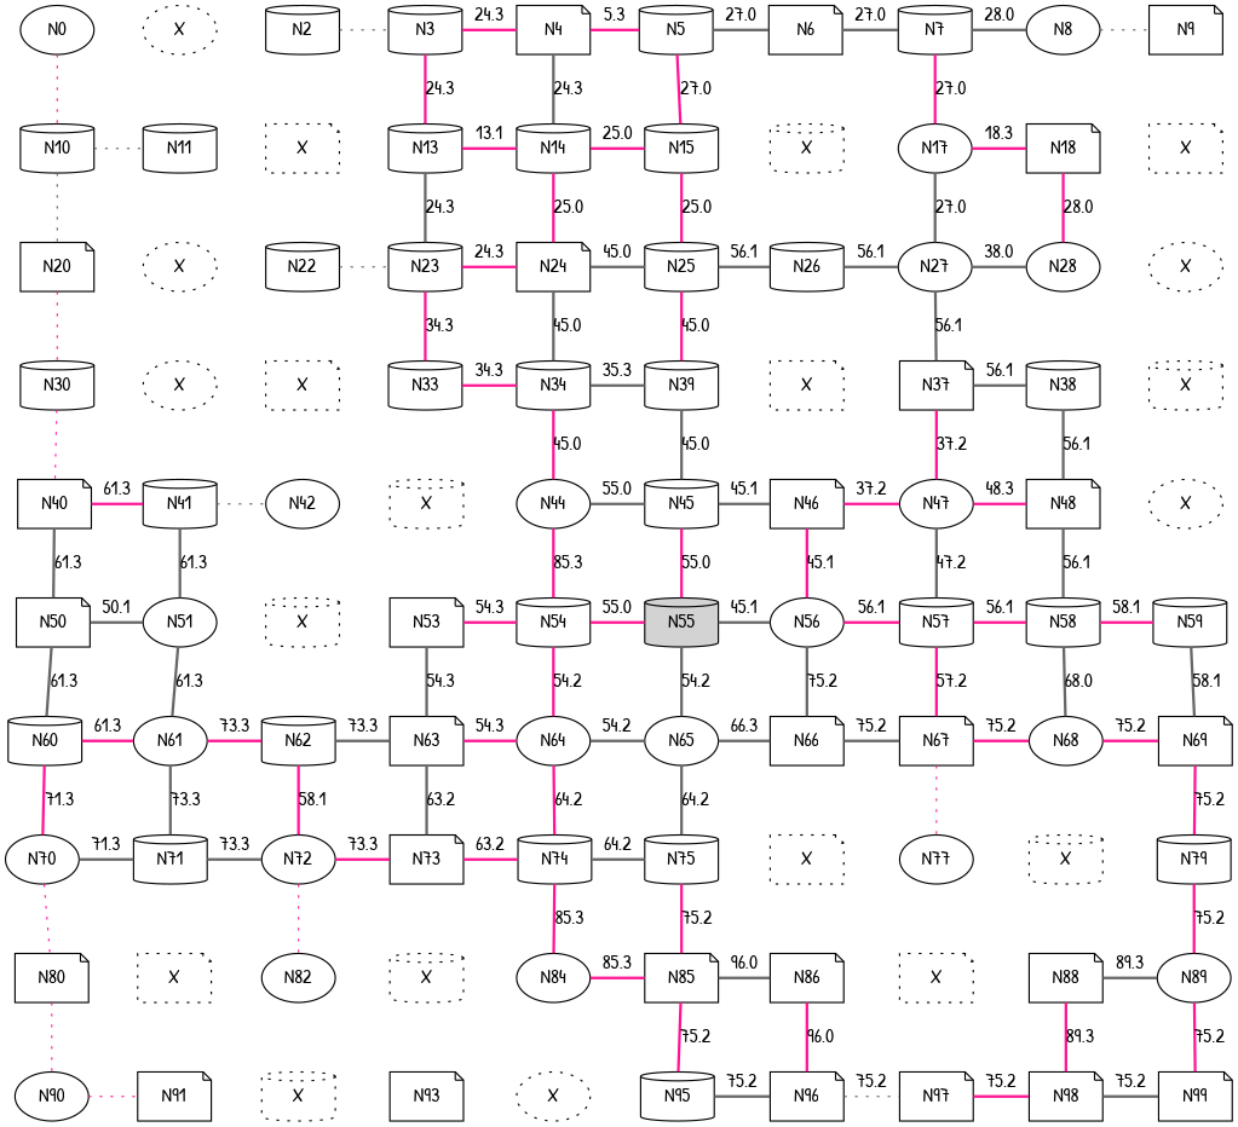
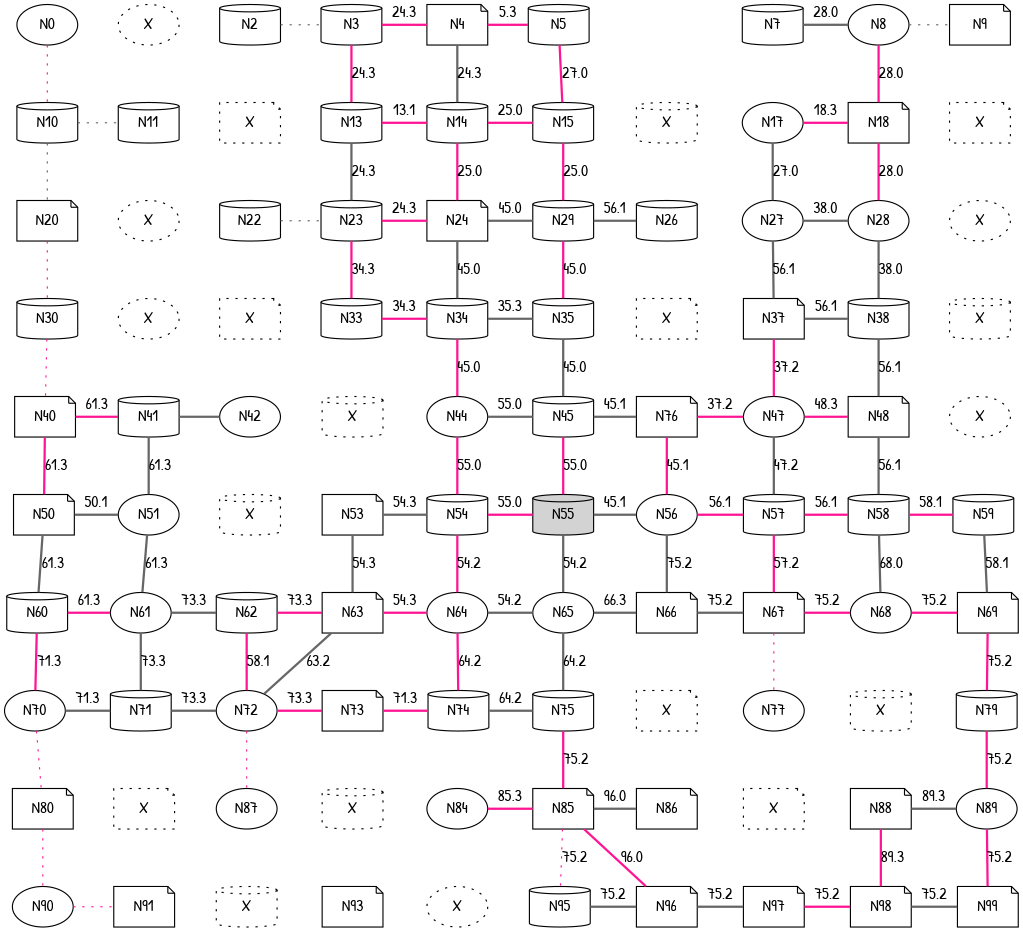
  digraph {
    fontname="Patrick Hand"
    node [fixedsize=true fontname="Patrick Hand" shape=cylinder]
    edge [dir=none fontname="Patrick Hand" style=bold]
    N0 [shape=ellipse]
    n2 [label=X shape=ellipse style=dotted]
    N2
    N3
    N4 [shape=note]
    N5
-   N6 [shape=note]
    N7
    N8 [shape=ellipse]
    N9 [shape=note]
    N10
    N11
    n13 [label=X shape=note style=dotted]
    N13
    N14
    N15
    n17 [label=X style=dotted]
    N17 [shape=ellipse]
    N18 [shape=note]
    n20 [label=X shape=note style=dotted]
    N20 [shape=note]
    n22 [label=X shape=ellipse style=dotted]
    N22
    N23
    N24 [shape=note]
-   N25
+   N25 [label=N29]
    N26
    N27 [shape=ellipse]
    N28 [shape=ellipse]
    n30 [label=X shape=ellipse style=dotted]
    N30
    n32 [label=X shape=ellipse style=dotted]
    n33 [label=X shape=note style=dotted]
    N33
    N34
-   N35 [label=N39]
+   N35
    n37 [label=X shape=note style=dotted]
    N37 [shape=note]
    N38
    n40 [label=X style=dotted]
    N40 [shape=note]
    N41
    N42 [shape=ellipse]
    n44 [label=X style=dotted]
    N44 [shape=ellipse]
    N45
-   N46 [shape=note]
+   N46 [shape=note label=N76]
    N47 [shape=ellipse]
    N48 [shape=note]
    n50 [label=X shape=ellipse style=dotted]
    N50 [shape=note]
    N51 [shape=ellipse]
    n53 [label=X style=dotted]
    N53 [shape=note]
    N54
    N55 [style=filled]
    N56 [shape=ellipse]
    N57
    N58
    N59
    N60
    N61 [shape=ellipse]
    N62
    N63 [shape=note]
    N64 [shape=ellipse]
    N65 [shape=ellipse]
    N66 [shape=note]
    N67 [shape=note]
    N68 [shape=ellipse]
    N69 [shape=note]
    N70 [shape=ellipse]
    N71
    N72 [shape=ellipse]
    N73 [shape=note]
    N74
    N75
    n77 [label=X shape=note style=dotted]
    N77 [shape=ellipse]
    n79 [label=X style=dotted]
    N79
    N80 [shape=note]
    n82 [label=X shape=note style=dotted]
-   N82 [shape=ellipse]
+   N82 [shape=ellipse label=N87]
    n84 [label=X style=dotted]
    N84 [shape=ellipse]
    N85 [shape=note]
    N86 [shape=note]
    n88 [label=X shape=note style=dotted]
    N88 [shape=note]
    N89 [shape=ellipse]
    N90 [shape=ellipse]
    N91 [shape=note]
    n93 [label=X style=dotted]
    N93 [shape=note]
    n95 [label=X shape=ellipse style=dotted]
    N95
    N96 [shape=note]
    N97 [shape=note]
    N98 [shape=note]
    N99 [shape=note]
    subgraph sub_1 {
      rank=same
      N0
      n2
      N2
      N3
      N4
      N5
-     N6
      N7
      N8
      N9
    }
    subgraph sub_2 {
      rank=same
      N10
      N11
      n13
      N13
      N14
      N15
      n17
      N17
      N18
      n20
    }
    subgraph sub_3 {
      rank=same
      N20
      n22
      N22
      N23
      N24
      N25
      N26
      N27
      N28
      n30
    }
    subgraph sub_4 {
      rank=same
      N30
      n32
      n33
      N33
      N34
      N35
      n37
      N37
      N38
      n40
    }
    subgraph sub_5 {
      rank=same
      N40
      N41
      N42
      n44
      N44
      N45
      N46
      N47
      N48
      n50
    }
    subgraph sub_6 {
      rank=same
      N50
      N51
      n53
      N53
      N54
      N55
      N56
      N57
      N58
      N59
    }
    subgraph sub_7 {
      rank=same
      N60
      N61
      N62
      N63
      N64
      N65
      N66
      N67
      N68
      N69
    }
    subgraph sub_8 {
      rank=same
      N70
      N71
      N72
      N73
      N74
      N75
      n77
      N77
      n79
      N79
    }
    subgraph sub_9 {
      rank=same
      N80
      n82
      N82
      n84
      N84
      N85
      N86
      n88
      N88
      N89
    }
    subgraph sub_10 {
      rank=same
      N90
      N91
      n93
      N93
      n95
      N95
      N96
      N97
      N98
      N99
    }
    N0 -> n2 [label=" " style=invis]
    N0 -> N10 [color=deeppink style=dotted]
    n2 -> N2 [label=" " style=invis]
    n2 -> N11 [label=" " style=invis]
    N2 -> N3 [color=gray40 style=dotted]
    N2 -> n13 [label=" " style=invis]
    N3 -> N4 [color=deeppink label=24.3]
    N3 -> N13 [color=deeppink label=24.3]
    N4 -> N5 [color=deeppink label=5.3]
    N4 -> N14 [color=gray40 label=24.3]
-   N5 -> N6 [color=gray40 label=27.0]
    N5 -> N15 [color=deeppink label=27.0]
-   N6 -> N7 [color=gray40 label=27.0]
-   N6 -> n17 [label=" " style=invis]
    N7 -> N8 [color=gray40 label=28.0]
-   N7 -> N17 [color=deeppink label=27.0]
    N8 -> N9 [color=gray40 style=dotted]
+   N8 -> N18 [color=deeppink label=28.0]
    N9 -> n20 [label=" " style=invis]
    N10 -> N11 [color=gray40 style=dotted]
    N10 -> N20 [color=gray40 style=dotted]
    N11 -> n13 [label=" " style=invis]
    N11 -> n22 [label=" " style=invis]
    n13 -> N13 [label=" " style=invis]
    n13 -> N22 [label=" " style=invis]
    N13 -> N14 [color=deeppink label=13.1]
    N13 -> N23 [color=gray40 label=24.3]
    N14 -> N15 [color=deeppink label=25.0]
    N14 -> N24 [color=deeppink label=25.0]
    N15 -> n17 [label=" " style=invis]
    N15 -> N25 [color=deeppink label=25.0]
    n17 -> N17 [label=" " style=invis]
    n17 -> N26 [label=" " style=invis]
    N17 -> N18 [color=deeppink label=18.3]
    N17 -> N27 [color=gray40 label=27.0]
    N18 -> n20 [label=" " style=invis]
    N18 -> N28 [color=deeppink label=28.0]
    n20 -> n30 [label=" " style=invis]
    N20 -> n22 [label=" " style=invis]
    N20 -> N30 [color=deeppink style=dotted]
    n22 -> N22 [label=" " style=invis]
    n22 -> n32 [label=" " style=invis]
    N22 -> N23 [color=gray40 style=dotted]
    N22 -> n33 [label=" " style=invis]
    N23 -> N24 [color=deeppink label=24.3]
    N23 -> N33 [color=deeppink label=34.3]
    N24 -> N25 [color=gray40 label=45.0]
    N24 -> N34 [color=gray40 label=45.0]
    N25 -> N26 [color=gray40 label=56.1]
    N25 -> N35 [color=deeppink label=45.0]
-   N26 -> N27 [color=gray40 label=56.1]
    N26 -> n37 [label=" " style=invis]
    N27 -> N28 [color=gray40 label=38.0]
    N27 -> N37 [color=gray40 label=56.1]
    N28 -> n30 [label=" " style=invis]
+   N28 -> N38 [color=gray40 label=38.0]
    n30 -> n40 [label=" " style=invis]
    N30 -> n32 [label=" " style=invis]
    N30 -> N40 [color=deeppink style=dotted]
    n32 -> n33 [label=" " style=invis]
    n32 -> N41 [label=" " style=invis]
    n33 -> N33 [label=" " style=invis]
    n33 -> N42 [label=" " style=invis]
    N33 -> N34 [color=deeppink label=34.3]
    N33 -> n44 [label=" " style=invis]
    N34 -> N35 [color=gray40 label=35.3]
    N34 -> N44 [color=deeppink label=45.0]
    N35 -> n37 [label=" " style=invis]
    N35 -> N45 [color=gray40 label=45.0]
    n37 -> N37 [label=" " style=invis]
    n37 -> N46 [label=" " style=invis]
    N37 -> N38 [color=gray40 label=56.1]
    N37 -> N47 [color=deeppink label=37.2]
    N38 -> n40 [label=" " style=invis]
    N38 -> N48 [color=gray40 label=56.1]
    n40 -> n50 [label=" " style=invis]
    N40 -> N41 [color=deeppink label=61.3]
-   N40 -> N50 [color=gray40 label=61.3]
-   N41 -> N42 [color=gray40 style=dotted]
+   N40 -> N50 [color=deeppink label=61.3]
+   N41 -> N42 [color=gray40]
    N41 -> N51 [color=gray40 label=61.3]
    N42 -> n44 [label=" " style=invis]
    N42 -> n53 [label=" " style=invis]
    n44 -> N44 [label=" " style=invis]
    n44 -> N53 [label=" " style=invis]
    N44 -> N45 [color=gray40 label=55.0]
-   N44 -> N54 [color=deeppink label=85.3]
+   N44 -> N54 [color=deeppink label=55.0]
    N45 -> N46 [color=gray40 label=45.1]
    N45 -> N55 [color=deeppink label=55.0]
    N46 -> N47 [color=deeppink label=37.2]
    N46 -> N56 [color=deeppink label=45.1]
    N47 -> N48 [color=deeppink label=48.3]
    N47 -> N57 [color=gray40 label=47.2]
    N48 -> n50 [label=" " style=invis]
    N48 -> N58 [color=gray40 label=56.1]
    n50 -> N59 [label=" " style=invis]
    N50 -> N51 [color=gray40 label=50.1]
    N50 -> N60 [color=gray40 label=61.3]
    N51 -> n53 [label=" " style=invis]
    N51 -> N61 [color=gray40 label=61.3]
    n53 -> N53 [label=" " style=invis]
    n53 -> N62 [label=" " style=invis]
-   N53 -> N54 [color=deeppink label=54.3]
+   N53 -> N54 [color=gray40 label=54.3]
    N53 -> N63 [color=gray40 label=54.3]
    N54 -> N55 [color=deeppink label=55.0]
    N54 -> N64 [color=deeppink label=54.2]
    N55 -> N56 [color=gray40 label=45.1]
    N55 -> N65 [color=gray40 label=54.2]
    N56 -> N57 [color=deeppink label=56.1]
    N56 -> N66 [color=gray40 label=75.2]
    N57 -> N58 [color=deeppink label=56.1]
    N57 -> N67 [color=deeppink label=57.2]
    N58 -> N59 [color=deeppink label=58.1]
    N58 -> N68 [color=gray40 label=68.0]
    N59 -> N69 [color=gray40 label=58.1]
    N60 -> N61 [color=deeppink label=61.3]
    N60 -> N70 [color=deeppink label=71.3]
-   N61 -> N62 [color=deeppink label=73.3]
+   N61 -> N62 [color=gray40 label=73.3]
    N61 -> N71 [color=gray40 label=73.3]
-   N62 -> N63 [color=gray40 label=73.3]
+   N62 -> N63 [color=deeppink label=73.3]
    N62 -> N72 [color=deeppink label=58.1]
    N63 -> N64 [color=deeppink label=54.3]
-   N63 -> N73 [color=gray40 label=63.2]
+   N63 -> N72 [color=gray40 label=63.2]
    N64 -> N65 [color=gray40 label=54.2]
    N64 -> N74 [color=deeppink label=64.2]
    N65 -> N66 [color=gray40 label=66.3]
    N65 -> N75 [color=gray40 label=64.2]
    N66 -> N67 [color=gray40 label=75.2]
    N66 -> n77 [label=" " style=invis]
    N67 -> N68 [color=deeppink label=75.2]
    N67 -> N77 [color=deeppink style=dotted]
    N68 -> N69 [color=deeppink label=75.2]
    N68 -> n79 [label=" " style=invis]
    N69 -> N79 [color=deeppink label=75.2]
    N70 -> N71 [color=gray40 label=71.3]
    N70 -> N80 [color=deeppink style=dotted]
    N71 -> N72 [color=gray40 label=73.3]
    N71 -> n82 [label=" " style=invis]
    N72 -> N73 [color=deeppink label=73.3]
    N72 -> N82 [color=deeppink style=dotted]
-   N73 -> N74 [color=deeppink label=63.2]
+   N73 -> N74 [color=deeppink label=71.3]
    N73 -> n84 [label=" " style=invis]
    N74 -> N75 [color=gray40 label=64.2]
-   N74 -> N84 [color=deeppink label=85.3]
    N75 -> n77 [label=" " style=invis]
    N75 -> N85 [color=deeppink label=75.2]
    n77 -> N77 [label=" " style=invis]
    n77 -> N86 [label=" " style=invis]
    N77 -> n79 [label=" " style=invis]
    N77 -> n88 [label=" " style=invis]
    n79 -> N79 [label=" " style=invis]
    n79 -> N88 [label=" " style=invis]
    N79 -> N89 [color=deeppink label=75.2]
    N80 -> n82 [label=" " style=invis]
    N80 -> N90 [color=deeppink style=dotted]
    n82 -> N82 [label=" " style=invis]
    n82 -> N91 [label=" " style=invis]
    N82 -> n84 [label=" " style=invis]
    N82 -> n93 [label=" " style=invis]
    n84 -> N84 [label=" " style=invis]
    n84 -> N93 [label=" " style=invis]
    N84 -> N85 [color=deeppink label=85.3]
    N84 -> n95 [label=" " style=invis]
    N85 -> N86 [color=gray40 label=96.0]
-   N85 -> N95 [color=deeppink label=75.2]
+   N85 -> N95 [color=deeppink label=75.2 style=dotted]
    N86 -> n88 [label=" " style=invis]
-   N86 -> N96 [color=deeppink label=96.0]
+   N85 -> N96 [color=deeppink label=96.0]
    n88 -> N88 [label=" " style=invis]
    n88 -> N97 [label=" " style=invis]
    N88 -> N89 [color=gray40 label=89.3]
    N88 -> N98 [color=deeppink label=89.3]
    N89 -> N99 [color=deeppink label=75.2]
    N90 -> N91 [color=deeppink style=dotted]
    N91 -> n93 [label=" " style=invis]
    n93 -> N93 [label=" " style=invis]
    N93 -> n95 [label=" " style=invis]
    n95 -> N95 [label=" " style=invis]
    N95 -> N96 [color=gray40 label=75.2]
-   N96 -> N97 [color=gray40 label=75.2 style=dotted]
+   N96 -> N97 [color=gray40 label=75.2]
    N97 -> N98 [color=deeppink label=75.2]
    N98 -> N99 [color=gray40 label=75.2]
  }
